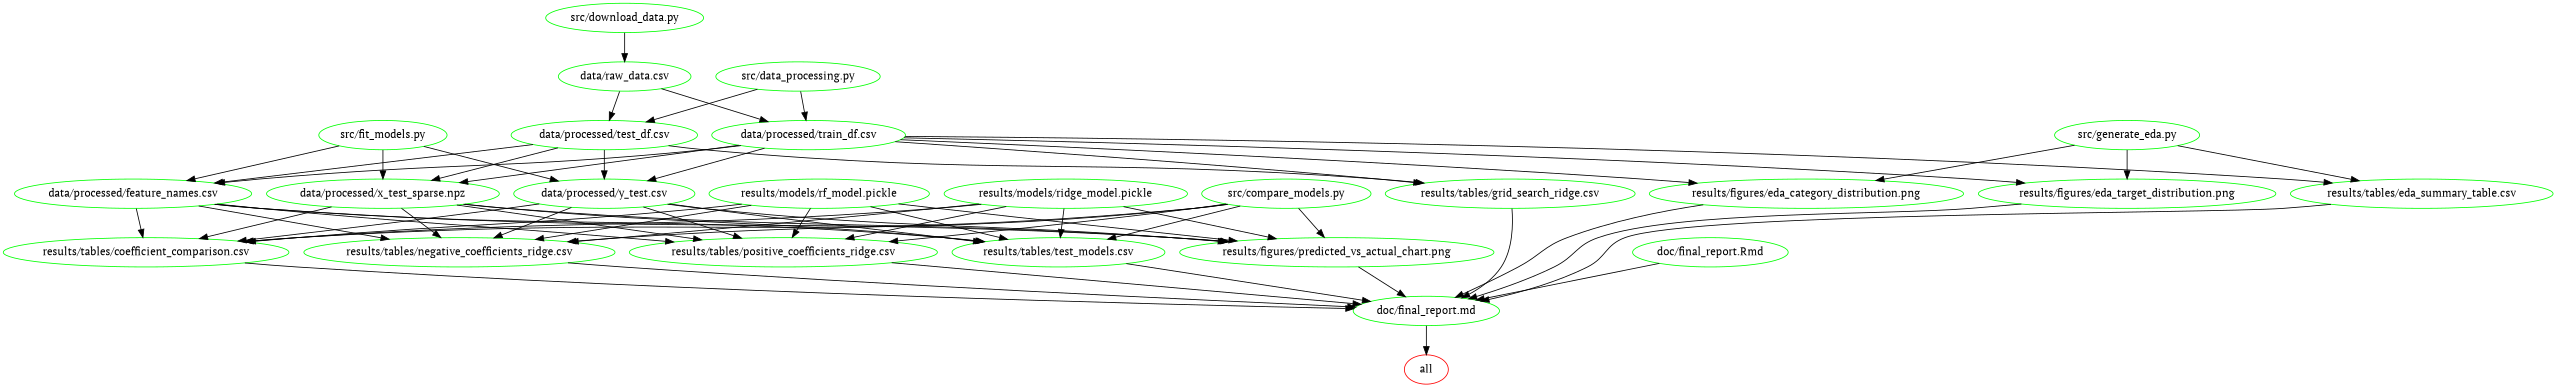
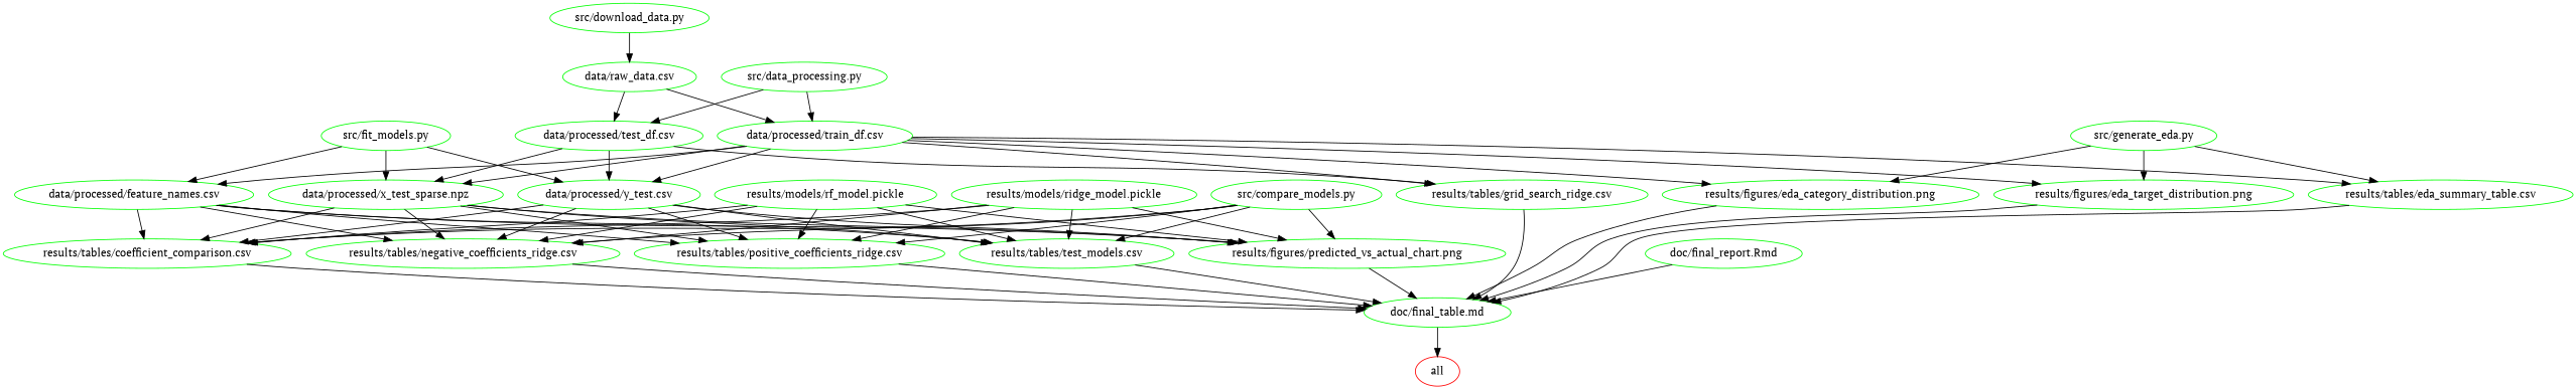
  digraph {
    fontname="PT Serif"
    node [color=green fontname="PT Serif"]
    edge [fontname="PT Serif"]
    n1 [color=red label=all]
    n2 [label="data/processed/feature_names.csv"]
    n3 [label="results/figures/predicted_vs_actual_chart.png"]
    n4 [label="results/tables/coefficient_comparison.csv"]
    n5 [label="results/tables/negative_coefficients_ridge.csv"]
    n6 [label="results/tables/positive_coefficients_ridge.csv"]
    n7 [label="results/tables/test_models.csv"]
-   n8 [label="doc/final_report.md"]
+   n8 [label="doc/final_table.md"]
    n9 [label="data/processed/test_df.csv"]
    n10 [label="data/processed/x_test_sparse.npz"]
    n11 [label="data/processed/y_test.csv"]
    n12 [label="results/tables/grid_search_ridge.csv"]
    n13 [label="data/processed/train_df.csv"]
    n14 [label="results/figures/eda_category_distribution.png"]
    n15 [label="results/figures/eda_target_distribution.png"]
    n16 [label="results/tables/eda_summary_table.csv"]
    n17 [label="data/raw_data.csv"]
    n18 [label="doc/final_report.Rmd"]
    n19 [label="results/models/rf_model.pickle"]
    n20 [label="results/models/ridge_model.pickle"]
    n21 [label="src/compare_models.py"]
    n22 [label="src/data_processing.py"]
    n23 [label="src/download_data.py"]
    n24 [label="src/fit_models.py"]
    n25 [label="src/generate_eda.py"]
    n2 -> n3
    n2 -> n4
    n2 -> n5
    n2 -> n6
    n2 -> n7
    n3 -> n8
    n4 -> n8
    n5 -> n8
    n6 -> n8
    n7 -> n8
    n8 -> n1
-   n9 -> n2
    n9 -> n10
    n9 -> n11
    n9 -> n12
    n10 -> n3
    n10 -> n4
    n10 -> n5
    n10 -> n6
    n10 -> n7
    n11 -> n3
    n11 -> n4
    n11 -> n5
    n11 -> n6
    n11 -> n7
    n12 -> n8
    n13 -> n2
    n13 -> n10
    n13 -> n11
    n13 -> n12
    n13 -> n14
    n13 -> n15
    n13 -> n16
    n14 -> n8
    n15 -> n8
    n16 -> n8
    n17 -> n9
    n17 -> n13
    n18 -> n8
    n19 -> n3
    n19 -> n4
    n19 -> n5
    n19 -> n6
    n19 -> n7
    n20 -> n3
    n20 -> n4
    n20 -> n5
    n20 -> n6
    n20 -> n7
    n21 -> n3
    n21 -> n4
    n21 -> n5
    n21 -> n6
    n21 -> n7
    n22 -> n9
    n22 -> n13
    n23 -> n17
    n24 -> n2
    n24 -> n10
    n24 -> n11
    n25 -> n14
    n25 -> n15
    n25 -> n16
  }
